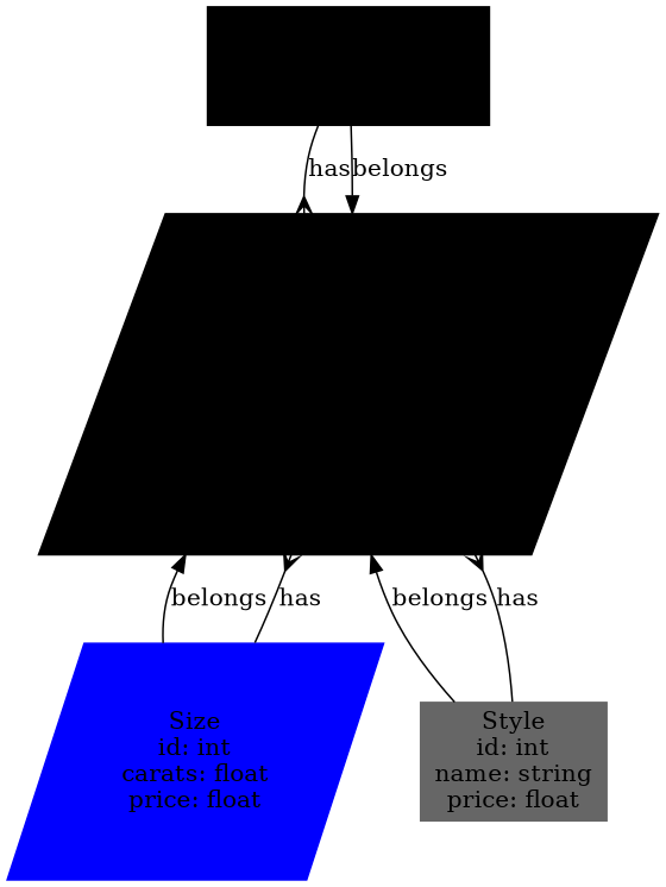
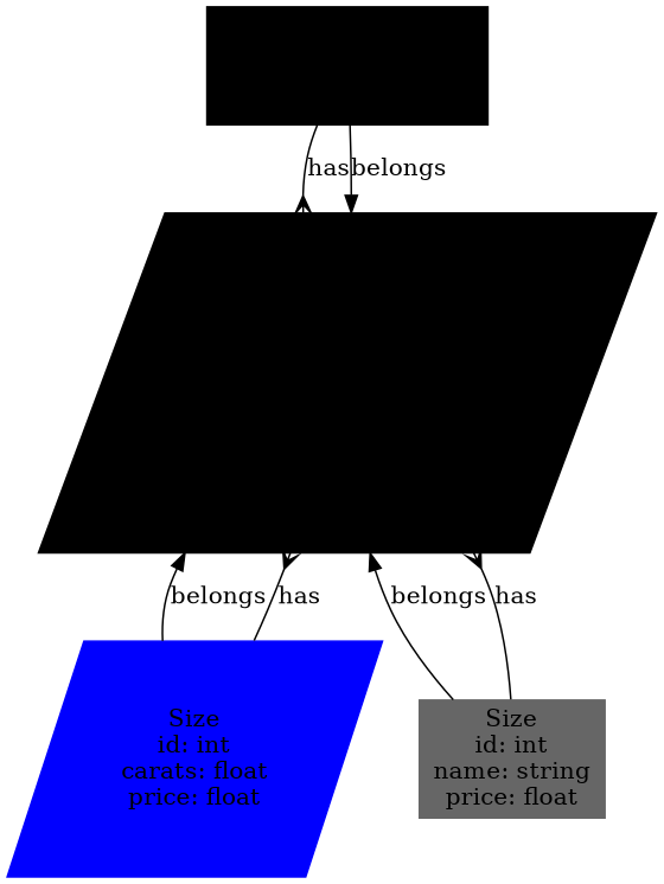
  digraph {
    node [shape=box style=filled color=black]
    edge [arrowhead=crow]
    n1 [label="Metal\nid: int\nname: string\npricePerOunce: float"]
    n2 [label="Order\nid: int\nmetalId: int\nsizeId: int\nstyleId: int\ntimestamp: datetime" shape=parallelogram]
    n3 [label="Size\nid: int\ncarats: float\nprice: float" shape=parallelogram color=blue]
-   n4 [label="Style\nid: int\nname: string\nprice: float" color=gray40]
+   n4 [label="Size\nid: int\nname: string\nprice: float" color=gray40]
    n1 -> n2 [label=has]
    n2 -> n1 [arrowhead=none dir=back label=belongs]
    n2 -> n3 [arrowhead=none dir=back label=belongs]
    n2 -> n4 [arrowhead=none dir=back label=belongs]
    n3 -> n2 [label=has]
    n4 -> n2 [label=has]
  }
